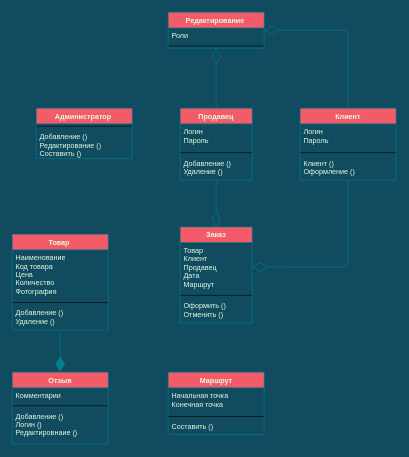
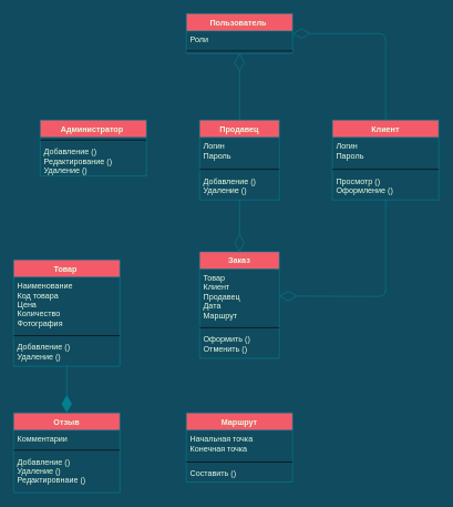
  <mxCell id="0" />
  <mxCell id="1" parent="0" />
  <mxCell id="2" value="Администратор " style="swimlane;fontStyle=1;align=center;verticalAlign=top;childLayout=stackLayout;horizontal=1;startSize=26;horizontalStack=0;resizeParent=1;resizeParentMax=0;resizeLast=0;collapsible=1;marginBottom=0;rounded=0;fontColor=#E4FDE1;strokeColor=#028090;fillColor=#F45B69;" vertex="1" parent="1"><mxGeometry x="60" y="180" width="160" height="84" as="geometry" /></mxCell>
  <mxCell id="3" value="" style="line;strokeWidth=1;fillColor=none;align=left;verticalAlign=middle;spacingTop=-1;spacingLeft=3;spacingRight=3;rotatable=0;labelPosition=right;points=[];portConstraint=eastwest;rounded=0;fontColor=#E4FDE1;" vertex="1" parent="2"><mxGeometry y="26" width="160" height="8" as="geometry" /></mxCell>
- <mxCell id="4" value="Добавление ()&#10;Редактирование () &#10;Составить ()" style="text;strokeColor=none;fillColor=none;align=left;verticalAlign=top;spacingLeft=4;spacingRight=4;overflow=hidden;rotatable=0;points=[[0,0.5],[1,0.5]];portConstraint=eastwest;rounded=0;fontColor=#E4FDE1;" vertex="1" parent="2"><mxGeometry y="34" width="160" height="50" as="geometry" /></mxCell>
+ <mxCell id="4" value="Добавление ()&#10;Редактирование () &#10;Удаление ()" style="text;strokeColor=none;fillColor=none;align=left;verticalAlign=top;spacingLeft=4;spacingRight=4;overflow=hidden;rotatable=0;points=[[0,0.5],[1,0.5]];portConstraint=eastwest;rounded=0;fontColor=#E4FDE1;" vertex="1" parent="2"><mxGeometry y="34" width="160" height="50" as="geometry" /></mxCell>
  <mxCell id="5" value="Продавец" style="swimlane;fontStyle=1;align=center;verticalAlign=top;childLayout=stackLayout;horizontal=1;startSize=26;horizontalStack=0;resizeParent=1;resizeParentMax=0;resizeLast=0;collapsible=1;marginBottom=0;rounded=0;fontColor=#E4FDE1;strokeColor=#028090;fillColor=#F45B69;" vertex="1" parent="1"><mxGeometry x="300" y="180" width="120" height="120" as="geometry" /></mxCell>
  <mxCell id="6" value="Логин&#10;Пароль" style="text;strokeColor=none;fillColor=none;align=left;verticalAlign=top;spacingLeft=4;spacingRight=4;overflow=hidden;rotatable=0;points=[[0,0.5],[1,0.5]];portConstraint=eastwest;rounded=0;fontColor=#E4FDE1;" vertex="1" parent="5"><mxGeometry y="26" width="120" height="44" as="geometry" /></mxCell>
  <mxCell id="7" value="" style="line;strokeWidth=1;fillColor=none;align=left;verticalAlign=middle;spacingTop=-1;spacingLeft=3;spacingRight=3;rotatable=0;labelPosition=right;points=[];portConstraint=eastwest;rounded=0;fontColor=#E4FDE1;" vertex="1" parent="5"><mxGeometry y="70" width="120" height="8" as="geometry" /></mxCell>
  <mxCell id="8" value="Добавление ()&#10;Удаление ()" style="text;strokeColor=none;fillColor=none;align=left;verticalAlign=top;spacingLeft=4;spacingRight=4;overflow=hidden;rotatable=0;points=[[0,0.5],[1,0.5]];portConstraint=eastwest;rounded=0;fontColor=#E4FDE1;" vertex="1" parent="5"><mxGeometry y="78" width="120" height="42" as="geometry" /></mxCell>
  <mxCell id="9" value="Товар " style="swimlane;fontStyle=1;align=center;verticalAlign=top;childLayout=stackLayout;horizontal=1;startSize=26;horizontalStack=0;resizeParent=1;resizeParentMax=0;resizeLast=0;collapsible=1;marginBottom=0;rounded=0;fontColor=#E4FDE1;strokeColor=#028090;fillColor=#F45B69;" vertex="1" parent="1"><mxGeometry x="20" y="390" width="160" height="160" as="geometry" /></mxCell>
  <mxCell id="10" value="Наименование&#10;Код товара&#10;Цена&#10;Количество &#10;Фотография" style="text;strokeColor=none;fillColor=none;align=left;verticalAlign=top;spacingLeft=4;spacingRight=4;overflow=hidden;rotatable=0;points=[[0,0.5],[1,0.5]];portConstraint=eastwest;rounded=0;fontColor=#E4FDE1;" vertex="1" parent="9"><mxGeometry y="26" width="160" height="84" as="geometry" /></mxCell>
  <mxCell id="11" value="" style="line;strokeWidth=1;fillColor=none;align=left;verticalAlign=middle;spacingTop=-1;spacingLeft=3;spacingRight=3;rotatable=0;labelPosition=right;points=[];portConstraint=eastwest;rounded=0;fontColor=#E4FDE1;" vertex="1" parent="9"><mxGeometry y="110" width="160" height="8" as="geometry" /></mxCell>
  <mxCell id="12" value="Добавление ()&#10;Удаление ()" style="text;strokeColor=none;fillColor=none;align=left;verticalAlign=top;spacingLeft=4;spacingRight=4;overflow=hidden;rotatable=0;points=[[0,0.5],[1,0.5]];portConstraint=eastwest;rounded=0;fontColor=#E4FDE1;" vertex="1" parent="9"><mxGeometry y="118" width="160" height="42" as="geometry" /></mxCell>
  <mxCell id="13" value="Заказ" style="swimlane;fontStyle=1;align=center;verticalAlign=top;childLayout=stackLayout;horizontal=1;startSize=26;horizontalStack=0;resizeParent=1;resizeParentMax=0;resizeLast=0;collapsible=1;marginBottom=0;rounded=0;fontColor=#E4FDE1;strokeColor=#028090;fillColor=#F45B69;" vertex="1" parent="1"><mxGeometry x="300" y="378" width="120" height="160" as="geometry" /></mxCell>
  <mxCell id="14" value="Товар&#10;Клиент&#10;Продавец&#10;Дата  &#10;Маршрут" style="text;strokeColor=none;fillColor=none;align=left;verticalAlign=top;spacingLeft=4;spacingRight=4;overflow=hidden;rotatable=0;points=[[0,0.5],[1,0.5]];portConstraint=eastwest;rounded=0;fontColor=#E4FDE1;" vertex="1" parent="13"><mxGeometry y="26" width="120" height="84" as="geometry" /></mxCell>
  <mxCell id="15" value="" style="line;strokeWidth=1;fillColor=none;align=left;verticalAlign=middle;spacingTop=-1;spacingLeft=3;spacingRight=3;rotatable=0;labelPosition=right;points=[];portConstraint=eastwest;rounded=0;fontColor=#E4FDE1;" vertex="1" parent="13"><mxGeometry y="110" width="120" height="8" as="geometry" /></mxCell>
  <mxCell id="16" value="Оформить ()&#10;Отменить ()" style="text;strokeColor=none;fillColor=none;align=left;verticalAlign=top;spacingLeft=4;spacingRight=4;overflow=hidden;rotatable=0;points=[[0,0.5],[1,0.5]];portConstraint=eastwest;rounded=0;fontColor=#E4FDE1;" vertex="1" parent="13"><mxGeometry y="118" width="120" height="42" as="geometry" /></mxCell>
  <mxCell id="17" value="Клиент" style="swimlane;fontStyle=1;align=center;verticalAlign=top;childLayout=stackLayout;horizontal=1;startSize=26;horizontalStack=0;resizeParent=1;resizeParentMax=0;resizeLast=0;collapsible=1;marginBottom=0;rounded=0;fontColor=#E4FDE1;strokeColor=#028090;fillColor=#F45B69;" vertex="1" parent="1"><mxGeometry x="500" y="180" width="160" height="120" as="geometry" /></mxCell>
  <mxCell id="18" value="Логин &#10;Пароль " style="text;strokeColor=none;fillColor=none;align=left;verticalAlign=top;spacingLeft=4;spacingRight=4;overflow=hidden;rotatable=0;points=[[0,0.5],[1,0.5]];portConstraint=eastwest;rounded=0;fontColor=#E4FDE1;" vertex="1" parent="17"><mxGeometry y="26" width="160" height="44" as="geometry" /></mxCell>
  <mxCell id="19" value="" style="line;strokeWidth=1;fillColor=none;align=left;verticalAlign=middle;spacingTop=-1;spacingLeft=3;spacingRight=3;rotatable=0;labelPosition=right;points=[];portConstraint=eastwest;rounded=0;fontColor=#E4FDE1;" vertex="1" parent="17"><mxGeometry y="70" width="160" height="8" as="geometry" /></mxCell>
- <mxCell id="20" value="Клиент ()&#10;Оформление ()" style="text;strokeColor=none;fillColor=none;align=left;verticalAlign=top;spacingLeft=4;spacingRight=4;overflow=hidden;rotatable=0;points=[[0,0.5],[1,0.5]];portConstraint=eastwest;rounded=0;fontColor=#E4FDE1;" vertex="1" parent="17"><mxGeometry y="78" width="160" height="42" as="geometry" /></mxCell>
+ <mxCell id="20" value="Просмотр ()&#10;Оформление ()" style="text;strokeColor=none;fillColor=none;align=left;verticalAlign=top;spacingLeft=4;spacingRight=4;overflow=hidden;rotatable=0;points=[[0,0.5],[1,0.5]];portConstraint=eastwest;rounded=0;fontColor=#E4FDE1;" vertex="1" parent="17"><mxGeometry y="78" width="160" height="42" as="geometry" /></mxCell>
  <mxCell id="21" value="Маршрут" style="swimlane;fontStyle=1;align=center;verticalAlign=top;childLayout=stackLayout;horizontal=1;startSize=26;horizontalStack=0;resizeParent=1;resizeParentMax=0;resizeLast=0;collapsible=1;marginBottom=0;rounded=0;fontColor=#E4FDE1;strokeColor=#028090;fillColor=#F45B69;" vertex="1" parent="1"><mxGeometry x="280" y="620" width="160" height="104" as="geometry" /></mxCell>
  <mxCell id="22" value="Начальная точка&#10;Конечная точка" style="text;strokeColor=none;fillColor=none;align=left;verticalAlign=top;spacingLeft=4;spacingRight=4;overflow=hidden;rotatable=0;points=[[0,0.5],[1,0.5]];portConstraint=eastwest;rounded=0;fontColor=#E4FDE1;" vertex="1" parent="21"><mxGeometry y="26" width="160" height="44" as="geometry" /></mxCell>
  <mxCell id="23" value="" style="line;strokeWidth=1;fillColor=none;align=left;verticalAlign=middle;spacingTop=-1;spacingLeft=3;spacingRight=3;rotatable=0;labelPosition=right;points=[];portConstraint=eastwest;rounded=0;fontColor=#E4FDE1;" vertex="1" parent="21"><mxGeometry y="70" width="160" height="8" as="geometry" /></mxCell>
  <mxCell id="24" value="Составить ()" style="text;strokeColor=none;fillColor=none;align=left;verticalAlign=top;spacingLeft=4;spacingRight=4;overflow=hidden;rotatable=0;points=[[0,0.5],[1,0.5]];portConstraint=eastwest;rounded=0;fontColor=#E4FDE1;" vertex="1" parent="21"><mxGeometry y="78" width="160" height="26" as="geometry" /></mxCell>
- <mxCell id="25" value="Редактирование " style="swimlane;fontStyle=1;align=center;verticalAlign=top;childLayout=stackLayout;horizontal=1;startSize=26;horizontalStack=0;resizeParent=1;resizeParentMax=0;resizeLast=0;collapsible=1;marginBottom=0;rounded=0;sketch=0;fontColor=#E4FDE1;strokeColor=#028090;fillColor=#F45B69;" vertex="1" parent="1"><mxGeometry x="280" y="20" width="160" height="60" as="geometry" /></mxCell>
+ <mxCell id="25" value="Пользователь " style="swimlane;fontStyle=1;align=center;verticalAlign=top;childLayout=stackLayout;horizontal=1;startSize=26;horizontalStack=0;resizeParent=1;resizeParentMax=0;resizeLast=0;collapsible=1;marginBottom=0;rounded=0;sketch=0;fontColor=#E4FDE1;strokeColor=#028090;fillColor=#F45B69;" vertex="1" parent="1"><mxGeometry x="280" y="20" width="160" height="60" as="geometry" /></mxCell>
  <mxCell id="26" value="Роли" style="text;strokeColor=none;fillColor=none;align=left;verticalAlign=top;spacingLeft=4;spacingRight=4;overflow=hidden;rotatable=0;points=[[0,0.5],[1,0.5]];portConstraint=eastwest;rounded=0;sketch=0;fontColor=#E4FDE1;" vertex="1" parent="25"><mxGeometry y="26" width="160" height="26" as="geometry" /></mxCell>
  <mxCell id="27" value="" style="line;strokeWidth=1;fillColor=none;align=left;verticalAlign=middle;spacingTop=-1;spacingLeft=3;spacingRight=3;rotatable=0;labelPosition=right;points=[];portConstraint=eastwest;rounded=0;sketch=0;fontColor=#E4FDE1;" vertex="1" parent="25"><mxGeometry y="52" width="160" height="8" as="geometry" /></mxCell>
  <mxCell id="28" value="" style="endArrow=diamondThin;endFill=0;endSize=24;html=1;fontColor=#E4FDE1;strokeColor=#028090;fillColor=#F45B69;exitX=0.5;exitY=0;exitDx=0;exitDy=0;entryX=1;entryY=0.5;entryDx=0;entryDy=0;" edge="1" parent="1" source="17" target="25"><mxGeometry width="160" relative="1" as="geometry"><mxPoint x="430" y="130" as="sourcePoint" /><mxPoint x="550" y="130" as="targetPoint" /><Array as="points"><mxPoint x="580" y="50" /></Array></mxGeometry></mxCell>
  <mxCell id="29" value="" style="endArrow=diamondThin;endFill=0;endSize=24;html=1;fontColor=#E4FDE1;strokeColor=#028090;fillColor=#F45B69;exitX=0.5;exitY=0;exitDx=0;exitDy=0;" edge="1" parent="1" source="5"><mxGeometry width="160" relative="1" as="geometry"><mxPoint x="359.5" y="170" as="sourcePoint" /><mxPoint x="360" y="80" as="targetPoint" /></mxGeometry></mxCell>
  <mxCell id="30" value="Отзыв" style="swimlane;fontStyle=1;align=center;verticalAlign=top;childLayout=stackLayout;horizontal=1;startSize=26;horizontalStack=0;resizeParent=1;resizeParentMax=0;resizeLast=0;collapsible=1;marginBottom=0;fontColor=#E4FDE1;strokeColor=#028090;fillColor=#F45B69;" vertex="1" parent="1"><mxGeometry x="20" y="620" width="160" height="120" as="geometry" /></mxCell>
  <mxCell id="31" value="Комментарии " style="text;strokeColor=none;fillColor=none;align=left;verticalAlign=top;spacingLeft=4;spacingRight=4;overflow=hidden;rotatable=0;points=[[0,0.5],[1,0.5]];portConstraint=eastwest;fontColor=#E4FDE1;" vertex="1" parent="30"><mxGeometry y="26" width="160" height="26" as="geometry" /></mxCell>
  <mxCell id="32" value="" style="line;strokeWidth=1;fillColor=none;align=left;verticalAlign=middle;spacingTop=-1;spacingLeft=3;spacingRight=3;rotatable=0;labelPosition=right;points=[];portConstraint=eastwest;fontColor=#E4FDE1;" vertex="1" parent="30"><mxGeometry y="52" width="160" height="8" as="geometry" /></mxCell>
- <mxCell id="33" value="Добавление ()&#10;Логин ()&#10;Редактировнаие ()" style="text;strokeColor=none;fillColor=none;align=left;verticalAlign=top;spacingLeft=4;spacingRight=4;overflow=hidden;rotatable=0;points=[[0,0.5],[1,0.5]];portConstraint=eastwest;fontColor=#E4FDE1;" vertex="1" parent="30"><mxGeometry y="60" width="160" height="60" as="geometry" /></mxCell>
+ <mxCell id="33" value="Добавление ()&#10;Удаление ()&#10;Редактировнаие ()" style="text;strokeColor=none;fillColor=none;align=left;verticalAlign=top;spacingLeft=4;spacingRight=4;overflow=hidden;rotatable=0;points=[[0,0.5],[1,0.5]];portConstraint=eastwest;fontColor=#E4FDE1;" vertex="1" parent="30"><mxGeometry y="60" width="160" height="60" as="geometry" /></mxCell>
  <mxCell id="34" value="" style="endArrow=diamondThin;endFill=1;endSize=24;html=1;fontColor=#E4FDE1;strokeColor=#028090;fillColor=#F45B69;exitX=0.5;exitY=1;exitDx=0;exitDy=0;exitPerimeter=0;entryX=0.5;entryY=0;entryDx=0;entryDy=0;" edge="1" parent="1" source="12" target="30"><mxGeometry width="160" relative="1" as="geometry"><mxPoint x="100" y="560" as="sourcePoint" /><mxPoint x="100" y="620" as="targetPoint" /></mxGeometry></mxCell>
  <mxCell id="35" value="" style="endArrow=diamondThin;endFill=0;endSize=24;html=1;fontColor=#E4FDE1;strokeColor=#028090;fillColor=#F45B69;entryX=0.5;entryY=0;entryDx=0;entryDy=0;exitX=0.5;exitY=1;exitDx=0;exitDy=0;exitPerimeter=0;" edge="1" parent="1" source="8" target="13"><mxGeometry width="160" relative="1" as="geometry"><mxPoint x="360" y="320" as="sourcePoint" /><mxPoint x="360" y="360" as="targetPoint" /></mxGeometry></mxCell>
  <mxCell id="36" value="" style="endArrow=diamondThin;endFill=0;endSize=24;html=1;fontColor=#E4FDE1;strokeColor=#028090;fillColor=#F45B69;exitX=0.5;exitY=1;exitDx=0;exitDy=0;exitPerimeter=0;" edge="1" parent="1" source="20"><mxGeometry width="160" relative="1" as="geometry"><mxPoint x="540" y="444.5" as="sourcePoint" /><mxPoint x="420" y="444.5" as="targetPoint" /><Array as="points"><mxPoint x="580" y="445" /></Array></mxGeometry></mxCell>
